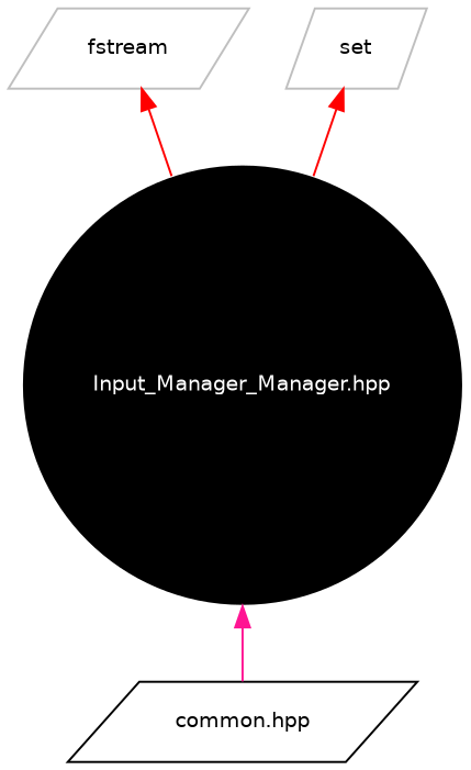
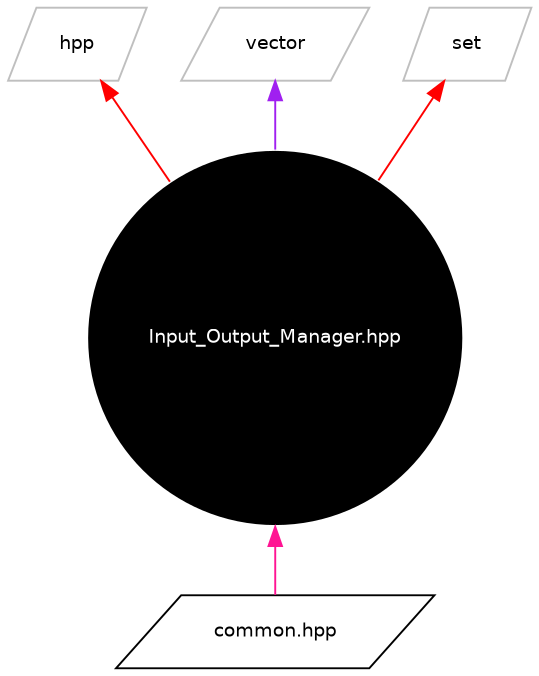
  digraph {
    node [color=grey75 fontname=Helvetica fontsize=10 shape=parallelogram]
    edge [color=red dir=back fontname=Helvetica fontsize=10 labelfontname=Helvetica labelfontsize=10 style=solid]
-   n1 [color=white fillcolor=black fontcolor=white height=0.2 label="Input_Manager_Manager.hpp" shape=circle style=filled width=0.4]
+   n1 [color=white fillcolor=black fontcolor=white height=0.2 label="Input_Output_Manager.hpp" shape=circle style=filled width=0.4]
    n2 [color=black height=0.2 label="common.hpp" width=0.4]
-   n3 [height=0.2 label=fstream width=0.4]
+   n3 [height=0.2 label=hpp width=0.4]
+   n4 [height=0.2 label=vector width=0.4]
    n5 [height=0.2 label=set width=0.4]
    n1 -> n2 [color=deeppink]
    n3 -> n1
+   n4 -> n1 [color=purple]
    n5 -> n1
  }
